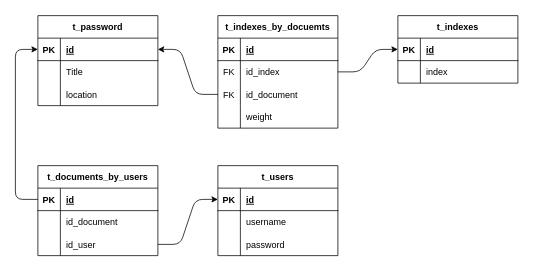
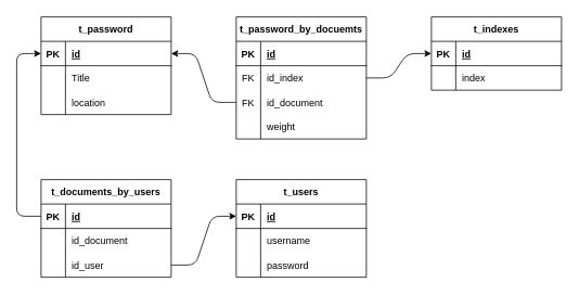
  <mxCell id="0" />
  <mxCell id="1" parent="0" />
  <mxCell id="2" value="t_password" style="shape=table;startSize=30;container=1;collapsible=1;childLayout=tableLayout;fixedRows=1;rowLines=0;fontStyle=1;align=center;resizeLast=1;" parent="1" vertex="1"><mxGeometry x="50" y="20" width="160" height="120" as="geometry" /></mxCell>
  <mxCell id="3" value="" style="shape=tableRow;horizontal=0;startSize=0;swimlaneHead=0;swimlaneBody=0;fillColor=none;collapsible=0;dropTarget=0;points=[[0,0.5],[1,0.5]];portConstraint=eastwest;top=0;left=0;right=0;bottom=1;" parent="2" vertex="1"><mxGeometry y="30" width="160" height="30" as="geometry" /></mxCell>
  <mxCell id="4" value="PK" style="shape=partialRectangle;connectable=0;fillColor=none;top=0;left=0;bottom=0;right=0;fontStyle=1;overflow=hidden;" parent="3" vertex="1"><mxGeometry width="30" height="30" as="geometry"><mxRectangle width="30" height="30" as="alternateBounds" /></mxGeometry></mxCell>
  <mxCell id="5" value="id" style="shape=partialRectangle;connectable=0;fillColor=none;top=0;left=0;bottom=0;right=0;align=left;spacingLeft=6;fontStyle=5;overflow=hidden;" parent="3" vertex="1"><mxGeometry x="30" width="130" height="30" as="geometry"><mxRectangle width="130" height="30" as="alternateBounds" /></mxGeometry></mxCell>
  <mxCell id="6" value="" style="shape=tableRow;horizontal=0;startSize=0;swimlaneHead=0;swimlaneBody=0;fillColor=none;collapsible=0;dropTarget=0;points=[[0,0.5],[1,0.5]];portConstraint=eastwest;top=0;left=0;right=0;bottom=0;" parent="2" vertex="1"><mxGeometry y="60" width="160" height="30" as="geometry" /></mxCell>
  <mxCell id="7" value="" style="shape=partialRectangle;connectable=0;fillColor=none;top=0;left=0;bottom=0;right=0;editable=1;overflow=hidden;" parent="6" vertex="1"><mxGeometry width="30" height="30" as="geometry"><mxRectangle width="30" height="30" as="alternateBounds" /></mxGeometry></mxCell>
  <mxCell id="8" value="Title" style="shape=partialRectangle;connectable=0;fillColor=none;top=0;left=0;bottom=0;right=0;align=left;spacingLeft=6;overflow=hidden;" parent="6" vertex="1"><mxGeometry x="30" width="130" height="30" as="geometry"><mxRectangle width="130" height="30" as="alternateBounds" /></mxGeometry></mxCell>
  <mxCell id="9" value="" style="shape=tableRow;horizontal=0;startSize=0;swimlaneHead=0;swimlaneBody=0;fillColor=none;collapsible=0;dropTarget=0;points=[[0,0.5],[1,0.5]];portConstraint=eastwest;top=0;left=0;right=0;bottom=0;" parent="2" vertex="1"><mxGeometry y="90" width="160" height="30" as="geometry" /></mxCell>
  <mxCell id="10" value="" style="shape=partialRectangle;connectable=0;fillColor=none;top=0;left=0;bottom=0;right=0;editable=1;overflow=hidden;" parent="9" vertex="1"><mxGeometry width="30" height="30" as="geometry"><mxRectangle width="30" height="30" as="alternateBounds" /></mxGeometry></mxCell>
  <mxCell id="11" value="location" style="shape=partialRectangle;connectable=0;fillColor=none;top=0;left=0;bottom=0;right=0;align=left;spacingLeft=6;overflow=hidden;" parent="9" vertex="1"><mxGeometry x="30" width="130" height="30" as="geometry"><mxRectangle width="130" height="30" as="alternateBounds" /></mxGeometry></mxCell>
  <mxCell id="12" value="t_indexes" style="shape=table;startSize=30;container=1;collapsible=1;childLayout=tableLayout;fixedRows=1;rowLines=0;fontStyle=1;align=center;resizeLast=1;" parent="1" vertex="1"><mxGeometry x="530" y="20" width="160" height="90" as="geometry" /></mxCell>
  <mxCell id="13" value="" style="shape=tableRow;horizontal=0;startSize=0;swimlaneHead=0;swimlaneBody=0;fillColor=none;collapsible=0;dropTarget=0;points=[[0,0.5],[1,0.5]];portConstraint=eastwest;top=0;left=0;right=0;bottom=1;" parent="12" vertex="1"><mxGeometry y="30" width="160" height="30" as="geometry" /></mxCell>
  <mxCell id="14" value="PK" style="shape=partialRectangle;connectable=0;fillColor=none;top=0;left=0;bottom=0;right=0;fontStyle=1;overflow=hidden;" parent="13" vertex="1"><mxGeometry width="30" height="30" as="geometry"><mxRectangle width="30" height="30" as="alternateBounds" /></mxGeometry></mxCell>
  <mxCell id="15" value="id" style="shape=partialRectangle;connectable=0;fillColor=none;top=0;left=0;bottom=0;right=0;align=left;spacingLeft=6;fontStyle=5;overflow=hidden;" parent="13" vertex="1"><mxGeometry x="30" width="130" height="30" as="geometry"><mxRectangle width="130" height="30" as="alternateBounds" /></mxGeometry></mxCell>
  <mxCell id="16" value="" style="shape=tableRow;horizontal=0;startSize=0;swimlaneHead=0;swimlaneBody=0;fillColor=none;collapsible=0;dropTarget=0;points=[[0,0.5],[1,0.5]];portConstraint=eastwest;top=0;left=0;right=0;bottom=0;" parent="12" vertex="1"><mxGeometry y="60" width="160" height="30" as="geometry" /></mxCell>
  <mxCell id="17" value="" style="shape=partialRectangle;connectable=0;fillColor=none;top=0;left=0;bottom=0;right=0;editable=1;overflow=hidden;" parent="16" vertex="1"><mxGeometry width="30" height="30" as="geometry"><mxRectangle width="30" height="30" as="alternateBounds" /></mxGeometry></mxCell>
  <mxCell id="18" value="index" style="shape=partialRectangle;connectable=0;fillColor=none;top=0;left=0;bottom=0;right=0;align=left;spacingLeft=6;overflow=hidden;" parent="16" vertex="1"><mxGeometry x="30" width="130" height="30" as="geometry"><mxRectangle width="130" height="30" as="alternateBounds" /></mxGeometry></mxCell>
- <mxCell id="19" value="t_indexes_by_docuemts" style="shape=table;startSize=30;container=1;collapsible=1;childLayout=tableLayout;fixedRows=1;rowLines=0;fontStyle=1;align=center;resizeLast=1;" parent="1" vertex="1"><mxGeometry x="290" y="20" width="160" height="150" as="geometry" /></mxCell>
+ <mxCell id="19" value="t_password_by_docuemts" style="shape=table;startSize=30;container=1;collapsible=1;childLayout=tableLayout;fixedRows=1;rowLines=0;fontStyle=1;align=center;resizeLast=1;" parent="1" vertex="1"><mxGeometry x="290" y="20" width="160" height="150" as="geometry" /></mxCell>
  <mxCell id="20" value="" style="shape=tableRow;horizontal=0;startSize=0;swimlaneHead=0;swimlaneBody=0;fillColor=none;collapsible=0;dropTarget=0;points=[[0,0.5],[1,0.5]];portConstraint=eastwest;top=0;left=0;right=0;bottom=1;" parent="19" vertex="1"><mxGeometry y="30" width="160" height="30" as="geometry" /></mxCell>
  <mxCell id="21" value="PK" style="shape=partialRectangle;connectable=0;fillColor=none;top=0;left=0;bottom=0;right=0;fontStyle=1;overflow=hidden;" parent="20" vertex="1"><mxGeometry width="30" height="30" as="geometry"><mxRectangle width="30" height="30" as="alternateBounds" /></mxGeometry></mxCell>
  <mxCell id="22" value="id" style="shape=partialRectangle;connectable=0;fillColor=none;top=0;left=0;bottom=0;right=0;align=left;spacingLeft=6;fontStyle=5;overflow=hidden;" parent="20" vertex="1"><mxGeometry x="30" width="130" height="30" as="geometry"><mxRectangle width="130" height="30" as="alternateBounds" /></mxGeometry></mxCell>
  <mxCell id="23" value="" style="shape=tableRow;horizontal=0;startSize=0;swimlaneHead=0;swimlaneBody=0;fillColor=none;collapsible=0;dropTarget=0;points=[[0,0.5],[1,0.5]];portConstraint=eastwest;top=0;left=0;right=0;bottom=0;" parent="19" vertex="1"><mxGeometry y="60" width="160" height="30" as="geometry" /></mxCell>
  <mxCell id="24" value="FK" style="shape=partialRectangle;connectable=0;fillColor=none;top=0;left=0;bottom=0;right=0;editable=1;overflow=hidden;" parent="23" vertex="1"><mxGeometry width="30" height="30" as="geometry"><mxRectangle width="30" height="30" as="alternateBounds" /></mxGeometry></mxCell>
  <mxCell id="25" value="id_index" style="shape=partialRectangle;connectable=0;fillColor=none;top=0;left=0;bottom=0;right=0;align=left;spacingLeft=6;overflow=hidden;" parent="23" vertex="1"><mxGeometry x="30" width="130" height="30" as="geometry"><mxRectangle width="130" height="30" as="alternateBounds" /></mxGeometry></mxCell>
  <mxCell id="26" value="" style="shape=tableRow;horizontal=0;startSize=0;swimlaneHead=0;swimlaneBody=0;fillColor=none;collapsible=0;dropTarget=0;points=[[0,0.5],[1,0.5]];portConstraint=eastwest;top=0;left=0;right=0;bottom=0;" parent="19" vertex="1"><mxGeometry y="90" width="160" height="30" as="geometry" /></mxCell>
  <mxCell id="27" value="FK" style="shape=partialRectangle;connectable=0;fillColor=none;top=0;left=0;bottom=0;right=0;editable=1;overflow=hidden;" parent="26" vertex="1"><mxGeometry width="30" height="30" as="geometry"><mxRectangle width="30" height="30" as="alternateBounds" /></mxGeometry></mxCell>
  <mxCell id="28" value="id_document" style="shape=partialRectangle;connectable=0;fillColor=none;top=0;left=0;bottom=0;right=0;align=left;spacingLeft=6;overflow=hidden;" parent="26" vertex="1"><mxGeometry x="30" width="130" height="30" as="geometry"><mxRectangle width="130" height="30" as="alternateBounds" /></mxGeometry></mxCell>
  <mxCell id="29" value="" style="shape=tableRow;horizontal=0;startSize=0;swimlaneHead=0;swimlaneBody=0;fillColor=none;collapsible=0;dropTarget=0;points=[[0,0.5],[1,0.5]];portConstraint=eastwest;top=0;left=0;right=0;bottom=0;" vertex="1" parent="19"><mxGeometry y="120" width="160" height="30" as="geometry" /></mxCell>
  <mxCell id="30" value="" style="shape=partialRectangle;connectable=0;fillColor=none;top=0;left=0;bottom=0;right=0;editable=1;overflow=hidden;" vertex="1" parent="29"><mxGeometry width="30" height="30" as="geometry"><mxRectangle width="30" height="30" as="alternateBounds" /></mxGeometry></mxCell>
  <mxCell id="31" value="weight" style="shape=partialRectangle;connectable=0;fillColor=none;top=0;left=0;bottom=0;right=0;align=left;spacingLeft=6;overflow=hidden;" vertex="1" parent="29"><mxGeometry x="30" width="130" height="30" as="geometry"><mxRectangle width="130" height="30" as="alternateBounds" /></mxGeometry></mxCell>
  <mxCell id="32" style="edgeStyle=entityRelationEdgeStyle;orthogonalLoop=1;jettySize=auto;html=1;exitX=0;exitY=0.5;exitDx=0;exitDy=0;entryX=1;entryY=0.5;entryDx=0;entryDy=0;" parent="1" source="26" target="3" edge="1"><mxGeometry relative="1" as="geometry" /></mxCell>
  <mxCell id="33" style="edgeStyle=entityRelationEdgeStyle;orthogonalLoop=1;jettySize=auto;html=1;exitX=1;exitY=0.5;exitDx=0;exitDy=0;entryX=0;entryY=0.5;entryDx=0;entryDy=0;" parent="1" source="23" target="13" edge="1"><mxGeometry relative="1" as="geometry" /></mxCell>
  <mxCell id="34" value="t_users" style="shape=table;startSize=30;container=1;collapsible=1;childLayout=tableLayout;fixedRows=1;rowLines=0;fontStyle=1;align=center;resizeLast=1;" parent="1" vertex="1"><mxGeometry x="290" y="220" width="160" height="120" as="geometry" /></mxCell>
  <mxCell id="35" value="" style="shape=tableRow;horizontal=0;startSize=0;swimlaneHead=0;swimlaneBody=0;fillColor=none;collapsible=0;dropTarget=0;points=[[0,0.5],[1,0.5]];portConstraint=eastwest;top=0;left=0;right=0;bottom=1;" parent="34" vertex="1"><mxGeometry y="30" width="160" height="30" as="geometry" /></mxCell>
  <mxCell id="36" value="PK" style="shape=partialRectangle;connectable=0;fillColor=none;top=0;left=0;bottom=0;right=0;fontStyle=1;overflow=hidden;" parent="35" vertex="1"><mxGeometry width="30" height="30" as="geometry"><mxRectangle width="30" height="30" as="alternateBounds" /></mxGeometry></mxCell>
  <mxCell id="37" value="id" style="shape=partialRectangle;connectable=0;fillColor=none;top=0;left=0;bottom=0;right=0;align=left;spacingLeft=6;fontStyle=5;overflow=hidden;" parent="35" vertex="1"><mxGeometry x="30" width="130" height="30" as="geometry"><mxRectangle width="130" height="30" as="alternateBounds" /></mxGeometry></mxCell>
  <mxCell id="38" value="" style="shape=tableRow;horizontal=0;startSize=0;swimlaneHead=0;swimlaneBody=0;fillColor=none;collapsible=0;dropTarget=0;points=[[0,0.5],[1,0.5]];portConstraint=eastwest;top=0;left=0;right=0;bottom=0;" parent="34" vertex="1"><mxGeometry y="60" width="160" height="30" as="geometry" /></mxCell>
  <mxCell id="39" value="" style="shape=partialRectangle;connectable=0;fillColor=none;top=0;left=0;bottom=0;right=0;editable=1;overflow=hidden;" parent="38" vertex="1"><mxGeometry width="30" height="30" as="geometry"><mxRectangle width="30" height="30" as="alternateBounds" /></mxGeometry></mxCell>
  <mxCell id="40" value="username" style="shape=partialRectangle;connectable=0;fillColor=none;top=0;left=0;bottom=0;right=0;align=left;spacingLeft=6;overflow=hidden;" parent="38" vertex="1"><mxGeometry x="30" width="130" height="30" as="geometry"><mxRectangle width="130" height="30" as="alternateBounds" /></mxGeometry></mxCell>
  <mxCell id="41" value="" style="shape=tableRow;horizontal=0;startSize=0;swimlaneHead=0;swimlaneBody=0;fillColor=none;collapsible=0;dropTarget=0;points=[[0,0.5],[1,0.5]];portConstraint=eastwest;top=0;left=0;right=0;bottom=0;" parent="34" vertex="1"><mxGeometry y="90" width="160" height="30" as="geometry" /></mxCell>
  <mxCell id="42" value="" style="shape=partialRectangle;connectable=0;fillColor=none;top=0;left=0;bottom=0;right=0;editable=1;overflow=hidden;" parent="41" vertex="1"><mxGeometry width="30" height="30" as="geometry"><mxRectangle width="30" height="30" as="alternateBounds" /></mxGeometry></mxCell>
  <mxCell id="43" value="password" style="shape=partialRectangle;connectable=0;fillColor=none;top=0;left=0;bottom=0;right=0;align=left;spacingLeft=6;overflow=hidden;" parent="41" vertex="1"><mxGeometry x="30" width="130" height="30" as="geometry"><mxRectangle width="130" height="30" as="alternateBounds" /></mxGeometry></mxCell>
  <mxCell id="44" value="t_documents_by_users" style="shape=table;startSize=30;container=1;collapsible=1;childLayout=tableLayout;fixedRows=1;rowLines=0;fontStyle=1;align=center;resizeLast=1;" parent="1" vertex="1"><mxGeometry x="50" y="220" width="160" height="120" as="geometry" /></mxCell>
  <mxCell id="45" value="" style="shape=tableRow;horizontal=0;startSize=0;swimlaneHead=0;swimlaneBody=0;fillColor=none;collapsible=0;dropTarget=0;points=[[0,0.5],[1,0.5]];portConstraint=eastwest;top=0;left=0;right=0;bottom=1;" parent="44" vertex="1"><mxGeometry y="30" width="160" height="30" as="geometry" /></mxCell>
  <mxCell id="46" value="PK" style="shape=partialRectangle;connectable=0;fillColor=none;top=0;left=0;bottom=0;right=0;fontStyle=1;overflow=hidden;" parent="45" vertex="1"><mxGeometry width="30" height="30" as="geometry"><mxRectangle width="30" height="30" as="alternateBounds" /></mxGeometry></mxCell>
  <mxCell id="47" value="id" style="shape=partialRectangle;connectable=0;fillColor=none;top=0;left=0;bottom=0;right=0;align=left;spacingLeft=6;fontStyle=5;overflow=hidden;" parent="45" vertex="1"><mxGeometry x="30" width="130" height="30" as="geometry"><mxRectangle width="130" height="30" as="alternateBounds" /></mxGeometry></mxCell>
  <mxCell id="48" value="" style="shape=tableRow;horizontal=0;startSize=0;swimlaneHead=0;swimlaneBody=0;fillColor=none;collapsible=0;dropTarget=0;points=[[0,0.5],[1,0.5]];portConstraint=eastwest;top=0;left=0;right=0;bottom=0;" parent="44" vertex="1"><mxGeometry y="60" width="160" height="30" as="geometry" /></mxCell>
  <mxCell id="49" value="" style="shape=partialRectangle;connectable=0;fillColor=none;top=0;left=0;bottom=0;right=0;editable=1;overflow=hidden;" parent="48" vertex="1"><mxGeometry width="30" height="30" as="geometry"><mxRectangle width="30" height="30" as="alternateBounds" /></mxGeometry></mxCell>
  <mxCell id="50" value="id_document" style="shape=partialRectangle;connectable=0;fillColor=none;top=0;left=0;bottom=0;right=0;align=left;spacingLeft=6;overflow=hidden;" parent="48" vertex="1"><mxGeometry x="30" width="130" height="30" as="geometry"><mxRectangle width="130" height="30" as="alternateBounds" /></mxGeometry></mxCell>
  <mxCell id="51" value="" style="shape=tableRow;horizontal=0;startSize=0;swimlaneHead=0;swimlaneBody=0;fillColor=none;collapsible=0;dropTarget=0;points=[[0,0.5],[1,0.5]];portConstraint=eastwest;top=0;left=0;right=0;bottom=0;" parent="44" vertex="1"><mxGeometry y="90" width="160" height="30" as="geometry" /></mxCell>
  <mxCell id="52" value="" style="shape=partialRectangle;connectable=0;fillColor=none;top=0;left=0;bottom=0;right=0;editable=1;overflow=hidden;" parent="51" vertex="1"><mxGeometry width="30" height="30" as="geometry"><mxRectangle width="30" height="30" as="alternateBounds" /></mxGeometry></mxCell>
  <mxCell id="53" value="id_user" style="shape=partialRectangle;connectable=0;fillColor=none;top=0;left=0;bottom=0;right=0;align=left;spacingLeft=6;overflow=hidden;" parent="51" vertex="1"><mxGeometry x="30" width="130" height="30" as="geometry"><mxRectangle width="130" height="30" as="alternateBounds" /></mxGeometry></mxCell>
  <mxCell id="54" style="edgeStyle=entityRelationEdgeStyle;orthogonalLoop=1;jettySize=auto;html=1;exitX=1;exitY=0.5;exitDx=0;exitDy=0;entryX=0;entryY=0.5;entryDx=0;entryDy=0;" parent="1" source="51" target="35" edge="1"><mxGeometry relative="1" as="geometry" /></mxCell>
  <mxCell id="55" value="" style="endArrow=classic;html=1;entryX=0;entryY=0.5;entryDx=0;entryDy=0;exitX=0;exitY=0.5;exitDx=0;exitDy=0;" parent="1" source="45" target="3" edge="1"><mxGeometry width="50" height="50" relative="1" as="geometry"><mxPoint x="290" y="290" as="sourcePoint" /><mxPoint x="340" y="240" as="targetPoint" /><Array as="points"><mxPoint x="20" y="265" /><mxPoint x="20" y="65" /></Array></mxGeometry></mxCell>
